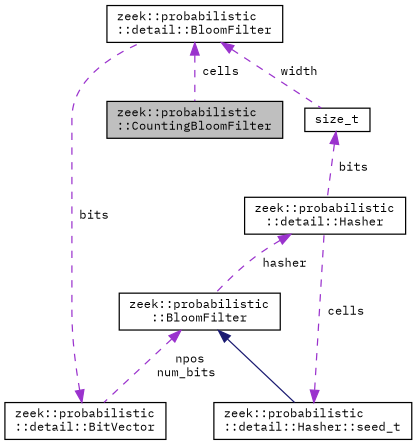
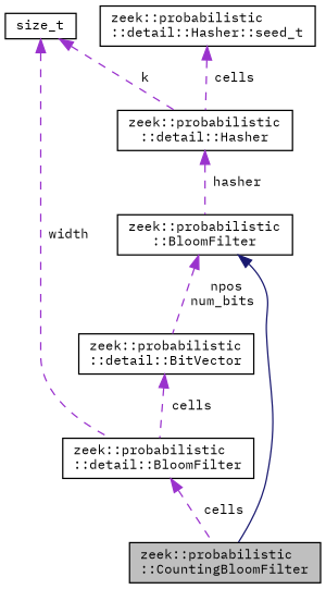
  digraph {
    fontname="IBM Plex Mono"
    node [color=black fillcolor=white fontname="IBM Plex Mono" fontsize=10 shape=record style=filled]
    edge [color=darkorchid3 dir=back fontname="IBM Plex Mono" fontsize=10 labelfontname=Helvetica labelfontsize=10 style=dashed]
    n1 [fillcolor=grey75 fontcolor=black height=0.2 label="zeek::probabilistic\l::CountingBloomFilter" width=0.4]
    n2 [height=0.2 label="zeek::probabilistic\l::BloomFilter" width=0.4]
    n3 [height=0.2 label="zeek::probabilistic\l::detail::BitVector" width=0.4]
    n4 [height=0.2 label="zeek::probabilistic\l::detail::Hasher" width=0.4]
    n5 [height=0.2 label=size_t width=0.4]
    n6 [height=0.2 label="zeek::probabilistic\l::detail::BloomFilter" width=0.4]
    n7 [height=0.2 label="zeek::probabilistic\l::detail::Hasher::seed_t" width=0.4]
-   n2 -> n7 [color=midnightblue style=solid]
+   n2 -> n1 [color=midnightblue style=solid]
    n2 -> n3 [label=" npos\nnum_bits"]
-   n3 -> n6 [label=" bits"]
+   n3 -> n6 [label=" cells"]
    n4 -> n2 [label=" hasher"]
-   n5 -> n4 [label=" bits"]
-   n6 -> n5 [label=" width"]
+   n5 -> n4 [label=" k"]
+   n5 -> n6 [label=" width"]
    n6 -> n1 [label=" cells"]
    n7 -> n4 [label=" cells"]
  }
